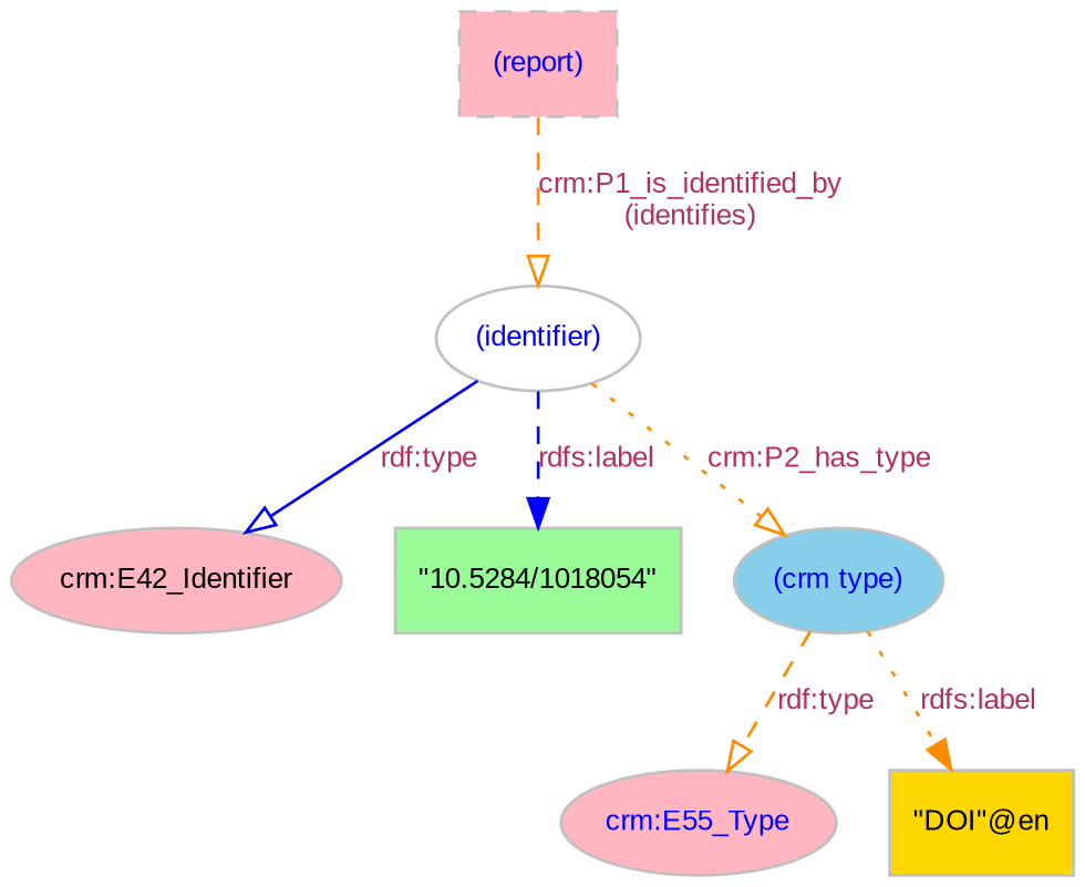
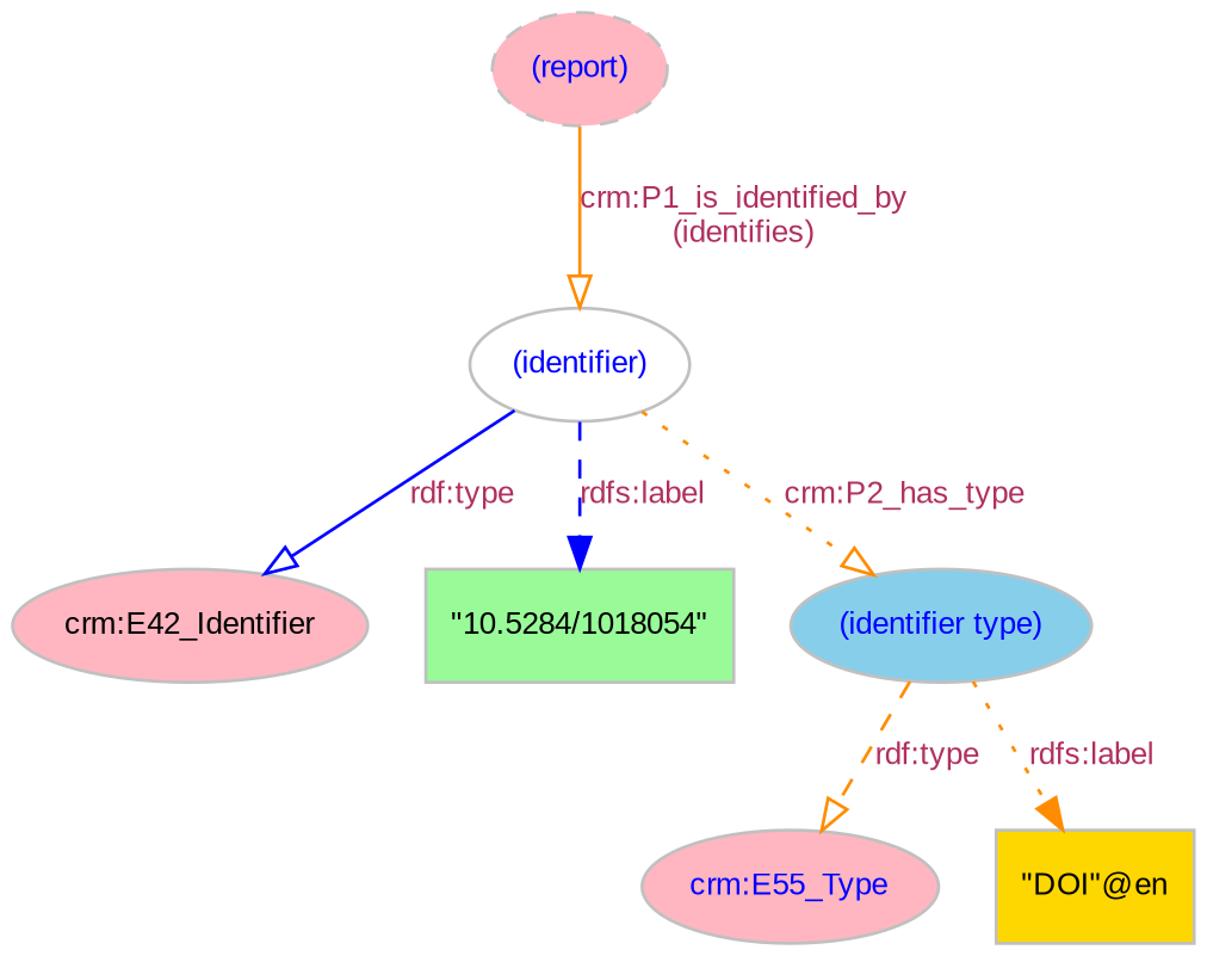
  digraph {
    node [color=gray fillcolor=lightpink fontcolor=blue fontname=Arial fontsize=10 style=filled]
    edge [arrowhead=onormal color=darkorange fontcolor=maroon fontname=Arial fontsize=10 style=solid]
    "crm:E42_Identifier" [fontcolor=black]
-   "(report)" [style="dashed,filled" shape=box]
+   "(report)" [style="dashed,filled"]
    "(identifier)" [fillcolor=white]
    "\"10.5284/1018054\"" [fillcolor=palegreen fontcolor=black shape=box]
-   "(identifier type)" [fillcolor=skyblue label="(crm type)"]
+   "(identifier type)" [fillcolor=skyblue]
    "crm:E55_Type"
    "\"DOI\"@en" [fillcolor=gold fontcolor=black shape=box]
-   "(report)" -> "(identifier)" [label="crm:P1_is_identified_by\n(identifies)" style=dashed]
+   "(report)" -> "(identifier)" [label="crm:P1_is_identified_by\n(identifies)"]
    "(identifier)" -> "crm:E42_Identifier" [color=blue label="rdf:type"]
    "(identifier)" -> "\"10.5284/1018054\"" [arrowhead=normal color=blue label="rdfs:label" style=dashed]
    "(identifier)" -> "(identifier type)" [label="crm:P2_has_type" style=dotted]
    "(identifier type)" -> "crm:E55_Type" [label="rdf:type" style=dashed]
    "(identifier type)" -> "\"DOI\"@en" [arrowhead=normal label="rdfs:label" style=dotted]
  }
